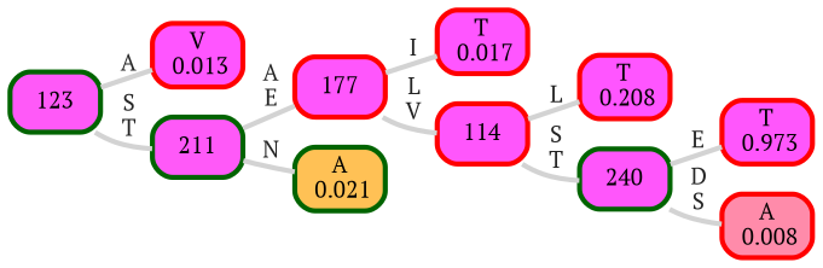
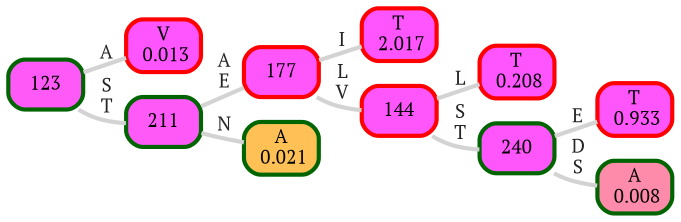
  graph {
    fontname="PT Serif"
    rankdir=LR
    ranksep="0 equally"
    splines=straight
    node [color=red fillcolor="#ff55ff" fontcolor=black fontname="PT Serif" penwidth=3 shape=box style="filled, rounded"]
    edge [color=lightgray fontcolor=grey14 fontname="PT Serif" fontweight=bold penwidth=3]
    n1 [label="V\n 0.013"]
    n2 [color=darkgreen fillcolor="#ff59f8" label=123]
    n3 [color=darkgreen fillcolor="#ff59f8" label=211]
    n4 [fillcolor="#ff56fc" label=177]
    n5 [color=darkgreen fillcolor="#ffc155" label="A\n 0.021"]
-   n6 [label="T\n 0.017"]
-   n7 [fillcolor="#ff56fc" label=114]
+   n6 [label="T\n 2.017"]
+   n7 [fillcolor="#ff56fc" label=144]
    n8 [label="T\n 0.208"]
    n9 [color=darkgreen fillcolor="#ff56fb" label=240]
-   n10 [fillcolor="#ff56fc" label="T\n 0.973"]
-   n11 [fillcolor="#ff8baa" label="A\n 0.008"]
+   n10 [fillcolor="#ff56fc" label="T\n 0.933"]
+   n11 [color=darkgreen fillcolor="#ff8baa" label="A\n 0.008"]
    subgraph sub_1 {
      rank=same
    }
    n2 -- n1 [label=" A"]
    n2 -- n3 [label=" S\n T"]
    n3 -- n4 [label=" A\n E"]
    n3 -- n5 [label=" N"]
    n4 -- n6 [label=" I"]
    n4 -- n7 [label=" L\n V"]
    n7 -- n8 [label=" L"]
    n7 -- n9 [label=" S\n T"]
    n9 -- n10 [label=" E"]
    n9 -- n11 [label=" D\n S"]
  }
